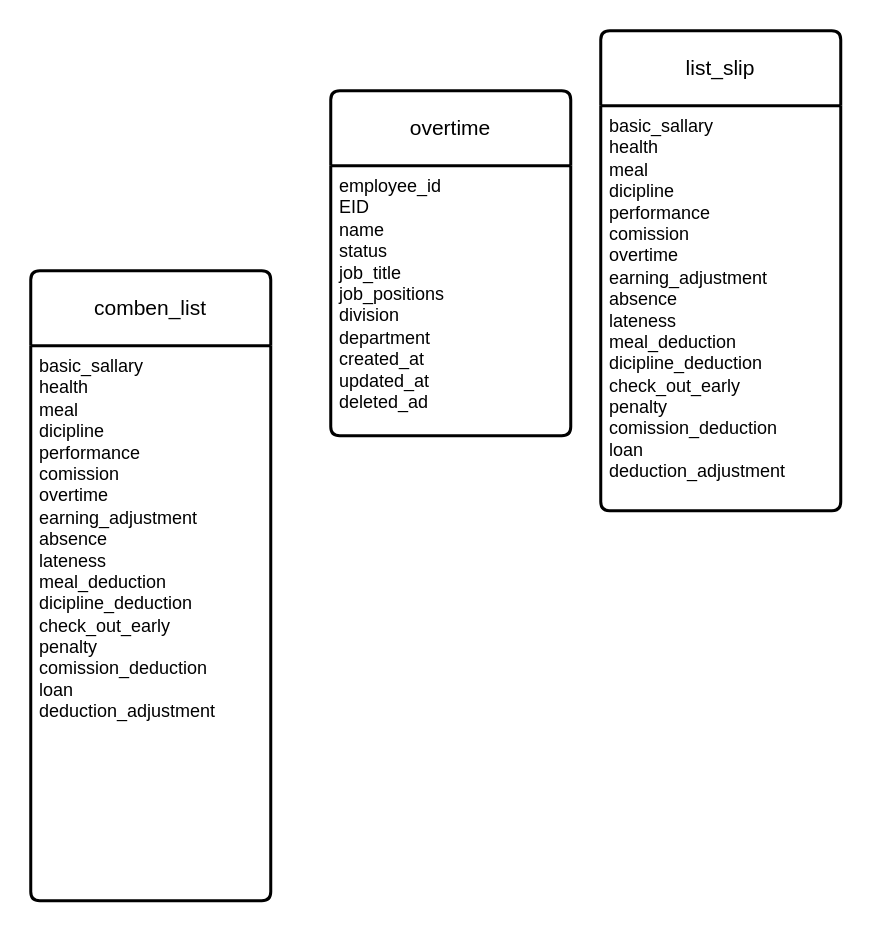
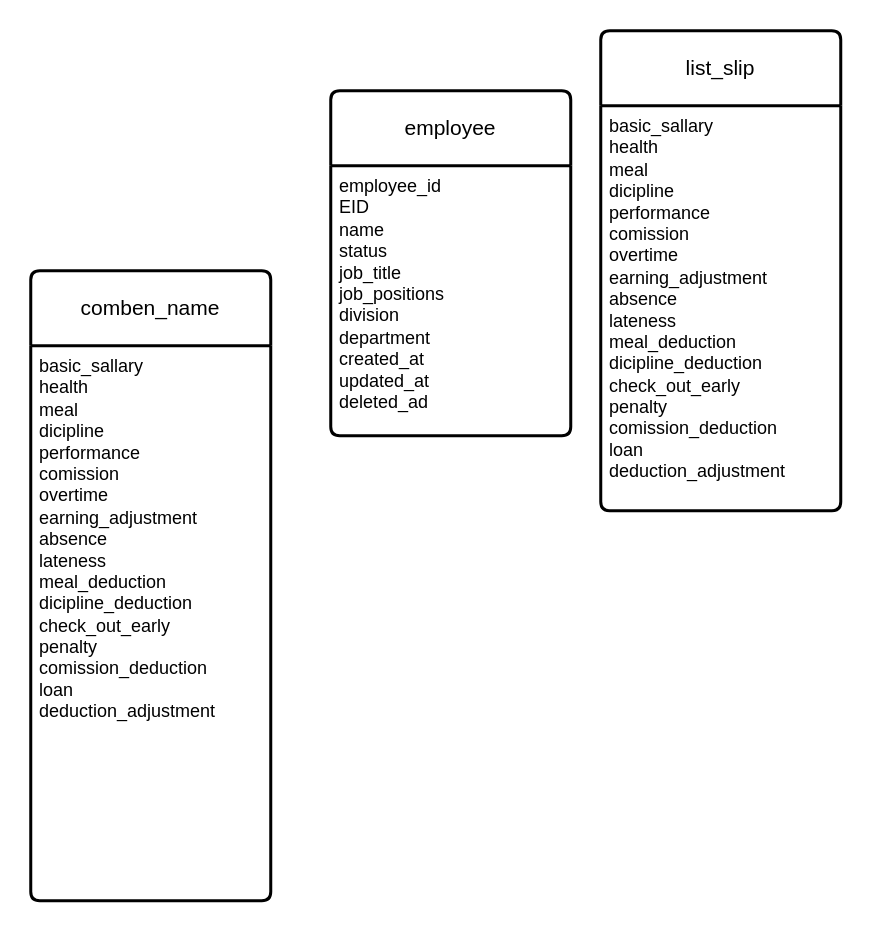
  <mxCell id="0" />
  <mxCell id="1" parent="0" />
- <mxCell id="2" value="overtime" style="swimlane;childLayout=stackLayout;horizontal=1;startSize=50;horizontalStack=0;rounded=1;fontSize=14;fontStyle=0;strokeWidth=2;resizeParent=0;resizeLast=1;shadow=0;dashed=0;align=center;arcSize=4;whiteSpace=wrap;html=1;" vertex="1" parent="1"><mxGeometry x="220" y="60" width="160" height="230" as="geometry" /></mxCell>
+ <mxCell id="2" value="employee" style="swimlane;childLayout=stackLayout;horizontal=1;startSize=50;horizontalStack=0;rounded=1;fontSize=14;fontStyle=0;strokeWidth=2;resizeParent=0;resizeLast=1;shadow=0;dashed=0;align=center;arcSize=4;whiteSpace=wrap;html=1;" vertex="1" parent="1"><mxGeometry x="220" y="60" width="160" height="230" as="geometry" /></mxCell>
  <mxCell id="3" value="employee_id&lt;br&gt;EID&lt;br&gt;name&lt;br&gt;status&lt;br&gt;job_title&lt;br&gt;job_positions&lt;br&gt;division&lt;br&gt;department&lt;br&gt;created_at&lt;br&gt;updated_at&lt;br&gt;deleted_ad" style="align=left;strokeColor=none;fillColor=none;spacingLeft=4;fontSize=12;verticalAlign=top;resizable=0;rotatable=0;part=1;html=1;" vertex="1" parent="2"><mxGeometry y="50" width="160" height="180" as="geometry" /></mxCell>
  <mxCell id="4" value="list_slip" style="swimlane;childLayout=stackLayout;horizontal=1;startSize=50;horizontalStack=0;rounded=1;fontSize=14;fontStyle=0;strokeWidth=2;resizeParent=0;resizeLast=1;shadow=0;dashed=0;align=center;arcSize=4;whiteSpace=wrap;html=1;" vertex="1" parent="1"><mxGeometry x="400" y="20" width="160" height="320" as="geometry" /></mxCell>
  <mxCell id="5" value="basic_sallary&lt;br&gt;health&lt;br&gt;meal&lt;br&gt;dicipline&lt;br&gt;performance&lt;br&gt;comission&lt;br&gt;overtime&lt;br&gt;earning_adjustment&lt;br&gt;absence&lt;br style=&quot;border-color: var(--border-color);&quot;&gt;lateness&lt;br style=&quot;border-color: var(--border-color);&quot;&gt;meal_deduction&lt;br style=&quot;border-color: var(--border-color);&quot;&gt;dicipline_deduction&lt;br style=&quot;border-color: var(--border-color);&quot;&gt;check_out_early&lt;br style=&quot;border-color: var(--border-color);&quot;&gt;penalty&lt;br style=&quot;border-color: var(--border-color);&quot;&gt;comission_deduction&lt;br style=&quot;border-color: var(--border-color);&quot;&gt;loan&lt;br style=&quot;border-color: var(--border-color);&quot;&gt;deduction_adjustment" style="align=left;strokeColor=none;fillColor=none;spacingLeft=4;fontSize=12;verticalAlign=top;resizable=0;rotatable=0;part=1;html=1;" vertex="1" parent="4"><mxGeometry y="50" width="160" height="270" as="geometry" /></mxCell>
- <mxCell id="6" value="comben_list" style="swimlane;childLayout=stackLayout;horizontal=1;startSize=50;horizontalStack=0;rounded=1;fontSize=14;fontStyle=0;strokeWidth=2;resizeParent=0;resizeLast=1;shadow=0;dashed=0;align=center;arcSize=4;whiteSpace=wrap;html=1;" vertex="1" parent="1"><mxGeometry x="20" y="180" width="160" height="420" as="geometry" /></mxCell>
+ <mxCell id="6" value="comben_name" style="swimlane;childLayout=stackLayout;horizontal=1;startSize=50;horizontalStack=0;rounded=1;fontSize=14;fontStyle=0;strokeWidth=2;resizeParent=0;resizeLast=1;shadow=0;dashed=0;align=center;arcSize=4;whiteSpace=wrap;html=1;" vertex="1" parent="1"><mxGeometry x="20" y="180" width="160" height="420" as="geometry" /></mxCell>
  <mxCell id="7" value="basic_sallary&lt;br style=&quot;border-color: var(--border-color);&quot;&gt;health&lt;br style=&quot;border-color: var(--border-color);&quot;&gt;meal&lt;br style=&quot;border-color: var(--border-color);&quot;&gt;dicipline&lt;br style=&quot;border-color: var(--border-color);&quot;&gt;performance&lt;br style=&quot;border-color: var(--border-color);&quot;&gt;comission&lt;br style=&quot;border-color: var(--border-color);&quot;&gt;overtime&lt;br style=&quot;border-color: var(--border-color);&quot;&gt;earning_adjustment&lt;br style=&quot;border-color: var(--border-color);&quot;&gt;absence&lt;br style=&quot;border-color: var(--border-color);&quot;&gt;lateness&lt;br style=&quot;border-color: var(--border-color);&quot;&gt;meal_deduction&lt;br style=&quot;border-color: var(--border-color);&quot;&gt;dicipline_deduction&lt;br style=&quot;border-color: var(--border-color);&quot;&gt;check_out_early&lt;br style=&quot;border-color: var(--border-color);&quot;&gt;penalty&lt;br style=&quot;border-color: var(--border-color);&quot;&gt;comission_deduction&lt;br style=&quot;border-color: var(--border-color);&quot;&gt;loan&lt;br style=&quot;border-color: var(--border-color);&quot;&gt;deduction_adjustment" style="align=left;strokeColor=none;fillColor=none;spacingLeft=4;fontSize=12;verticalAlign=top;resizable=0;rotatable=0;part=1;html=1;" vertex="1" parent="6"><mxGeometry y="50" width="160" height="370" as="geometry" /></mxCell>
